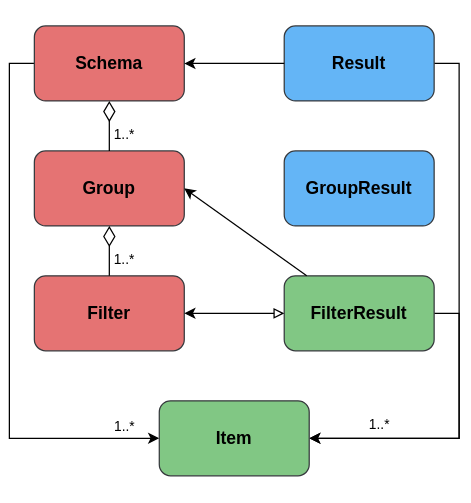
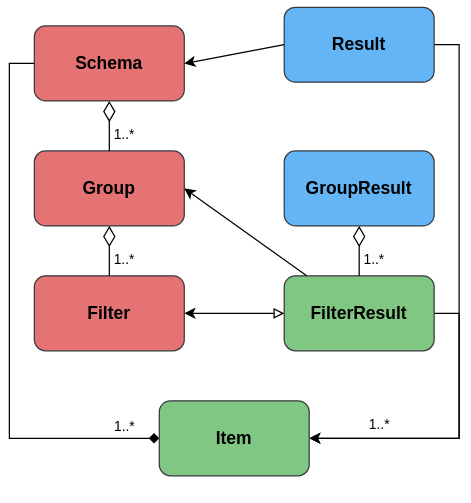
  <mxCell id="0" />
  <mxCell id="1" parent="0" />
- <mxCell id="2" style="edgeStyle=orthogonalEdgeStyle;rounded=0;orthogonalLoop=1;jettySize=auto;html=1;exitX=0;exitY=0.5;exitDx=0;exitDy=0;entryX=0;entryY=0.5;entryDx=0;entryDy=0;" edge="1" parent="1" source="4" target="16"><mxGeometry relative="1" as="geometry" /></mxCell>
+ <mxCell id="2" style="edgeStyle=orthogonalEdgeStyle;rounded=0;orthogonalLoop=1;jettySize=auto;html=1;exitX=0;exitY=0.5;exitDx=0;exitDy=0;entryX=0;entryY=0.5;entryDx=0;entryDy=0;endArrow=diamond;" edge="1" parent="1" source="4" target="16"><mxGeometry relative="1" as="geometry" /></mxCell>
  <mxCell id="3" value="1..*" style="edgeLabel;html=1;align=center;verticalAlign=bottom;resizable=0;points=[];labelPosition=center;verticalLabelPosition=top;spacingBottom=2;spacing=4;" vertex="1" connectable="0" parent="2"><mxGeometry x="0.877" y="-3" relative="1" as="geometry"><mxPoint x="-2" as="offset" /></mxGeometry></mxCell>
  <mxCell id="4" value="Schema" style="rounded=1;whiteSpace=wrap;html=1;fillColor=#E57373;strokeColor=#36393d;fontStyle=1;fontSize=14;" vertex="1" parent="1"><mxGeometry x="20" y="20" width="120" height="60" as="geometry" /></mxCell>
  <mxCell id="5" value="Group" style="rounded=1;whiteSpace=wrap;html=1;fillColor=#E57373;strokeColor=#36393d;fontStyle=1;fontSize=14;" vertex="1" parent="1"><mxGeometry x="20" y="120" width="120" height="60" as="geometry" /></mxCell>
  <mxCell id="6" value="Filter" style="rounded=1;whiteSpace=wrap;html=1;fillColor=#E57373;strokeColor=#36393d;fontStyle=1;fontSize=14;" vertex="1" parent="1"><mxGeometry x="20" y="220" width="120" height="60" as="geometry" /></mxCell>
  <mxCell id="7" value="" style="endArrow=diamondThin;html=1;rounded=0;endFill=0;endSize=14;entryX=0.5;entryY=1;entryDx=0;entryDy=0;fontSize=14;exitX=0.5;exitY=0;exitDx=0;exitDy=0;" edge="1" parent="1" source="5" target="4"><mxGeometry width="50" height="50" relative="1" as="geometry"><mxPoint x="-51" y="98" as="sourcePoint" /><mxPoint x="-51" y="58" as="targetPoint" /></mxGeometry></mxCell>
  <mxCell id="8" value="1..*" style="edgeLabel;html=1;align=left;verticalAlign=middle;resizable=0;points=[];horizontal=1;labelPosition=right;verticalLabelPosition=middle;spacing=4;" vertex="1" connectable="0" parent="7"><mxGeometry x="-0.314" relative="1" as="geometry"><mxPoint as="offset" /></mxGeometry></mxCell>
  <mxCell id="9" style="edgeStyle=orthogonalEdgeStyle;rounded=0;orthogonalLoop=1;jettySize=auto;html=1;exitX=1;exitY=0.5;exitDx=0;exitDy=0;entryX=1;entryY=0.5;entryDx=0;entryDy=0;" edge="1" parent="1" source="10" target="16"><mxGeometry relative="1" as="geometry" /></mxCell>
- <mxCell id="10" value="Result" style="rounded=1;whiteSpace=wrap;html=1;fillColor=#64B5F6;strokeColor=#36393d;fontStyle=1;fontSize=14;" vertex="1" parent="1"><mxGeometry x="220" y="20" width="120" height="60" as="geometry" /></mxCell>
+ <mxCell id="10" value="Result" style="rounded=1;whiteSpace=wrap;html=1;fillColor=#64B5F6;strokeColor=#36393d;fontStyle=1;fontSize=14;" vertex="1" parent="1"><mxGeometry x="220" y="5" width="120" height="60" as="geometry" /></mxCell>
  <mxCell id="11" value="GroupResult&lt;br style=&quot;font-size: 14px;&quot;&gt;" style="rounded=1;whiteSpace=wrap;html=1;fillColor=#64B5F6;strokeColor=#36393d;fontStyle=1;fontSize=14;" vertex="1" parent="1"><mxGeometry x="220" y="120" width="120" height="60" as="geometry" /></mxCell>
  <mxCell id="12" style="edgeStyle=orthogonalEdgeStyle;rounded=0;orthogonalLoop=1;jettySize=auto;html=1;exitX=1;exitY=0.5;exitDx=0;exitDy=0;entryX=1;entryY=0.5;entryDx=0;entryDy=0;" edge="1" parent="1" source="14" target="16"><mxGeometry relative="1" as="geometry" /></mxCell>
  <mxCell id="13" value="1..*" style="edgeLabel;html=1;align=center;verticalAlign=bottom;resizable=0;points=[];labelPosition=center;verticalLabelPosition=top;spacing=4;" vertex="1" connectable="0" parent="12"><mxGeometry x="0.677" y="-1" relative="1" as="geometry"><mxPoint x="16" as="offset" /></mxGeometry></mxCell>
  <mxCell id="14" value="FilterResult" style="rounded=1;whiteSpace=wrap;html=1;fillColor=#81c784;strokeColor=#36393d;fontStyle=1;fontSize=14;" vertex="1" parent="1"><mxGeometry x="220" y="220" width="120" height="60" as="geometry" /></mxCell>
  <mxCell id="15" value="" style="endArrow=none;html=1;rounded=0;exitX=1;exitY=0.5;exitDx=0;exitDy=0;entryX=0;entryY=0.5;entryDx=0;entryDy=0;startArrow=classic;startFill=1;endFill=0;" edge="1" parent="1" source="4" target="10"><mxGeometry width="50" height="50" relative="1" as="geometry"><mxPoint x="160" y="150" as="sourcePoint" /><mxPoint x="230" y="40" as="targetPoint" /></mxGeometry></mxCell>
  <mxCell id="16" value="Item" style="rounded=1;whiteSpace=wrap;html=1;fillColor=#81C784;strokeColor=#36393d;fontStyle=1;fontSize=14;" vertex="1" parent="1"><mxGeometry x="120" y="320" width="120" height="60" as="geometry" /></mxCell>
  <mxCell id="17" value="" style="endArrow=none;html=1;rounded=0;exitX=1;exitY=0.5;exitDx=0;exitDy=0;startArrow=classic;startFill=1;endFill=0;" edge="1" parent="1" source="5" target="14"><mxGeometry width="50" height="50" relative="1" as="geometry"><mxPoint x="161" y="49" as="sourcePoint" /><mxPoint x="334" y="50" as="targetPoint" /></mxGeometry></mxCell>
  <mxCell id="18" value="" style="endArrow=block;html=1;rounded=0;exitX=1;exitY=0.5;exitDx=0;exitDy=0;entryX=0;entryY=0.5;entryDx=0;entryDy=0;startArrow=classic;startFill=1;endFill=0;" edge="1" parent="1" source="6" target="14"><mxGeometry width="50" height="50" relative="1" as="geometry"><mxPoint x="171" y="59" as="sourcePoint" /><mxPoint x="344" y="60" as="targetPoint" /></mxGeometry></mxCell>
+ <mxCell id="19" value="" style="endArrow=diamondThin;html=1;rounded=0;endFill=0;endSize=14;entryX=0.5;entryY=1;entryDx=0;entryDy=0;fontSize=14;exitX=0.5;exitY=0;exitDx=0;exitDy=0;" edge="1" parent="1" source="14" target="11"><mxGeometry width="50" height="50" relative="1" as="geometry"><mxPoint x="90" y="130" as="sourcePoint" /><mxPoint x="90" y="90" as="targetPoint" /></mxGeometry></mxCell>
+ <mxCell id="20" value="1..*" style="edgeLabel;html=1;align=left;verticalAlign=middle;resizable=0;points=[];horizontal=1;labelPosition=right;verticalLabelPosition=middle;spacing=4;" vertex="1" connectable="0" parent="19"><mxGeometry x="-0.314" relative="1" as="geometry"><mxPoint as="offset" /></mxGeometry></mxCell>
  <mxCell id="21" value="" style="endArrow=diamondThin;html=1;rounded=0;endFill=0;endSize=14;entryX=0.5;entryY=1;entryDx=0;entryDy=0;fontSize=14;exitX=0.5;exitY=0;exitDx=0;exitDy=0;" edge="1" parent="1" source="6" target="5"><mxGeometry width="50" height="50" relative="1" as="geometry"><mxPoint x="110" y="150" as="sourcePoint" /><mxPoint x="110" y="110" as="targetPoint" /></mxGeometry></mxCell>
  <mxCell id="22" value="1..*" style="edgeLabel;html=1;align=left;verticalAlign=middle;resizable=0;points=[];horizontal=1;labelPosition=right;verticalLabelPosition=middle;spacing=4;" vertex="1" connectable="0" parent="21"><mxGeometry x="-0.314" relative="1" as="geometry"><mxPoint as="offset" /></mxGeometry></mxCell>
